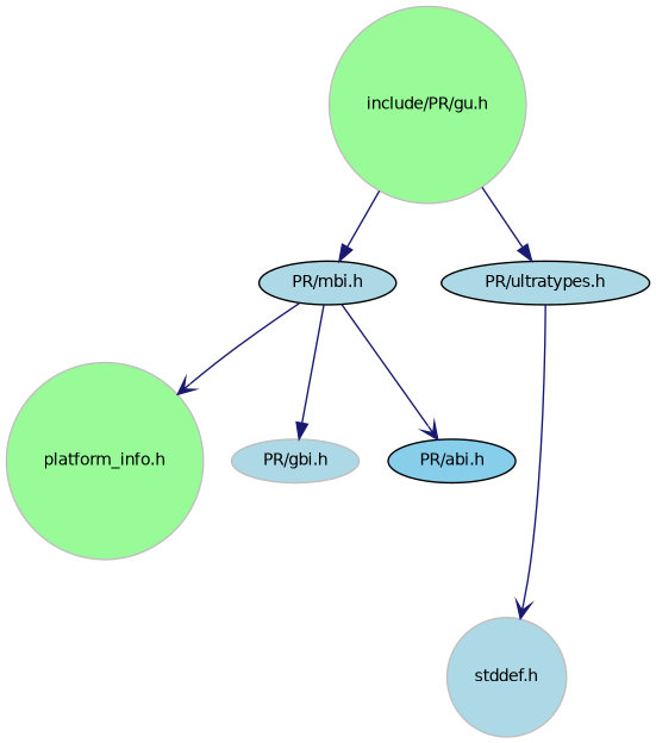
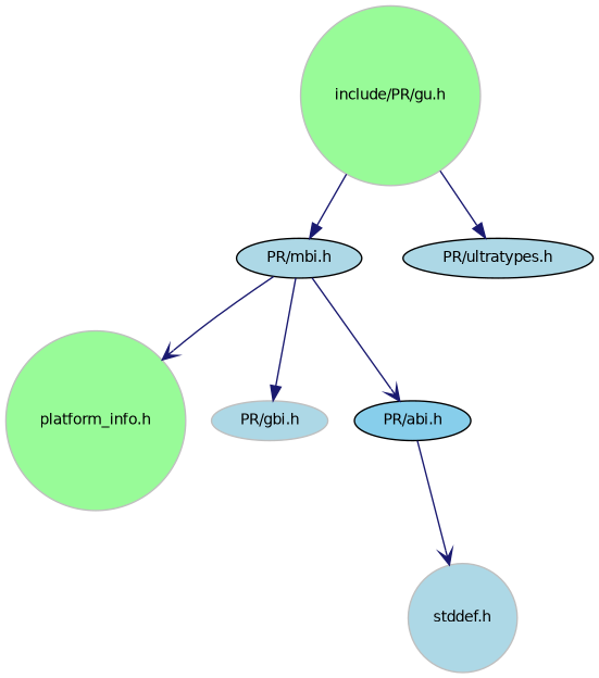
  digraph {
    node [color=grey75 fillcolor=lightblue fontname=Helvetica fontsize=10 shape=ellipse style=filled]
    edge [arrowhead=normal color=midnightblue fontname=Helvetica fontsize=10 labelfontname=Helvetica labelfontsize=10 style=solid]
    n1 [fillcolor=palegreen fontcolor=black height=0.2 label="include/PR/gu.h" shape=circle width=0.4]
    n2 [color=black height=0.2 label="PR/mbi.h" width=0.4]
    n3 [color=black height=0.2 label="PR/ultratypes.h" width=0.4]
    n4 [fillcolor=palegreen height=0.2 label="platform_info.h" shape=circle width=0.4]
    n5 [height=0.2 label="PR/gbi.h" width=0.4]
    n6 [color=black fillcolor=skyblue height=0.2 label="PR/abi.h" width=0.4]
    n7 [height=0.2 label="stddef.h" shape=circle width=0.4]
    n1 -> n2
    n1 -> n3
    n2 -> n4 [arrowhead=vee]
    n2 -> n5
    n2 -> n6 [arrowhead=vee]
-   n3 -> n7 [arrowhead=vee]
+   n6 -> n7 [arrowhead=vee]
  }
